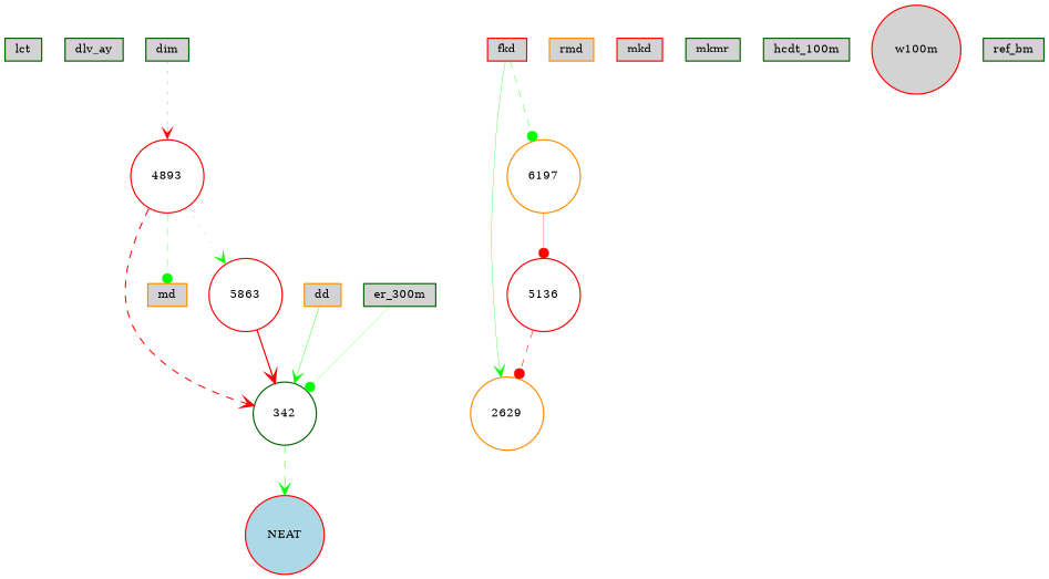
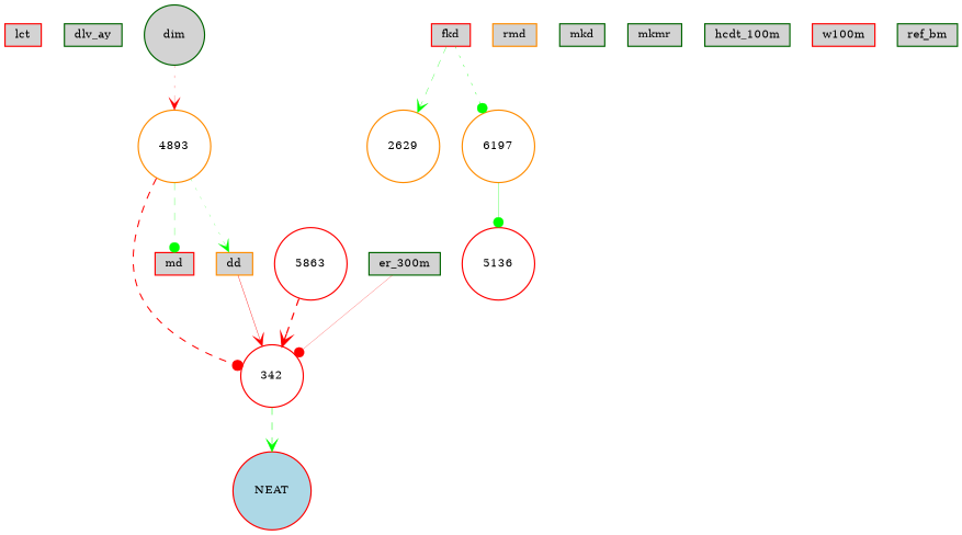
  digraph {
    node [color=red fillcolor=lightgray fontsize=9 shape=box style=filled]
    edge [arrowhead=vee color=green style=solid]
-   lct [color=darkgreen height=0.2 width=0.2]
+   lct [height=0.2 width=0.2]
    dlv_ay [color=darkgreen height=0.2 width=0.2]
-   dim [color=darkgreen height=0.2 width=0.2]
-   4893 [fillcolor=white height=0.2 shape=circle width=0.2]
-   342 [color=darkgreen fillcolor=white height=0.2 shape=circle width=0.2]
-   md [color=darkorange height=0.2 width=0.2]
+   dim [color=darkgreen height=0.2 shape=circle width=0.2]
+   4893 [color=darkorange fillcolor=white height=0.2 shape=circle width=0.2]
+   342 [fillcolor=white height=0.2 shape=circle width=0.2]
+   md [height=0.2 width=0.2]
    5863 [fillcolor=white height=0.2 shape=circle width=0.2]
    dd [color=darkorange height=0.2 width=0.2]
    NEAT [fillcolor=lightblue height=0.2 shape=circle width=0.2]
    fkd [height=0.2 width=0.2]
    2629 [color=darkorange fillcolor=white height=0.2 shape=circle width=0.2]
    6197 [color=darkorange fillcolor=white height=0.2 shape=circle width=0.2]
    5136 [fillcolor=white height=0.2 shape=circle width=0.2]
    rmd [color=darkorange height=0.2 width=0.2]
-   mkd [height=0.2 width=0.2]
+   mkd [color=darkgreen height=0.2 width=0.2]
    mkmr [color=darkgreen height=0.2 width=0.2]
    n17 [color=darkgreen height=0.2 label=er_300m width=0.2]
    hcdt_100m [color=darkgreen height=0.2 width=0.2]
-   w100m [height=0.2 shape=circle width=0.2]
+   w100m [height=0.2 width=0.2]
    ref_bm [color=darkgreen height=0.2 width=0.2]
    dim -> 4893 [color=red penwidth=0.20433136633015836 style=dotted]
-   4893 -> 342 [color=red penwidth=0.8791500334675578 style=dashed]
+   4893 -> 342 [arrowhead=dot color=red penwidth=0.8791500334675578 style=dashed]
    4893 -> md [arrowhead=dot penwidth=0.24533159001460023 style=dashed]
-   4893 -> 5863 [penwidth=0.17778138919787015 style=dotted]
+   4893 -> dd [penwidth=0.17778138919787015 style=dotted]
    342 -> NEAT [penwidth=0.4275801708073911 style=dashed]
-   5863 -> 342 [color=red penwidth=1.0290268315907747]
-   dd -> 342 [penwidth=0.3225016800218049]
-   fkd -> 2629 [penwidth=0.2609312176268985]
-   fkd -> 6197 [arrowhead=dot penwidth=0.322568624016993 style=dashed]
-   6197 -> 5136 [arrowhead=dot color=red penwidth=0.25800486935963285]
-   5136 -> 2629 [arrowhead=dot color=red penwidth=0.4355078730614893 style=dashed]
-   n17 -> 342 [arrowhead=dot penwidth=0.17754302457029708]
+   5863 -> 342 [color=red penwidth=1.0290268315907747 style=dashed]
+   dd -> 342 [color=red penwidth=0.3225016800218049]
+   fkd -> 2629 [penwidth=0.2609312176268985 style=dashed]
+   fkd -> 6197 [arrowhead=dot penwidth=0.322568624016993 style=dotted]
+   6197 -> 5136 [arrowhead=dot penwidth=0.25800486935963285]
+   n17 -> 342 [arrowhead=dot color=red penwidth=0.17754302457029708]
  }
